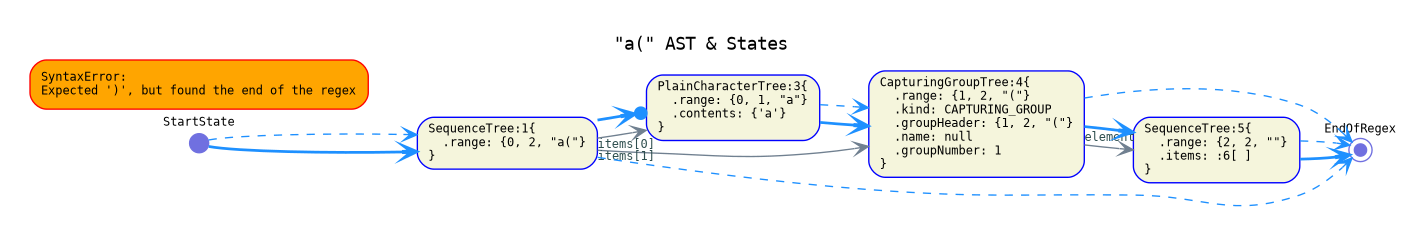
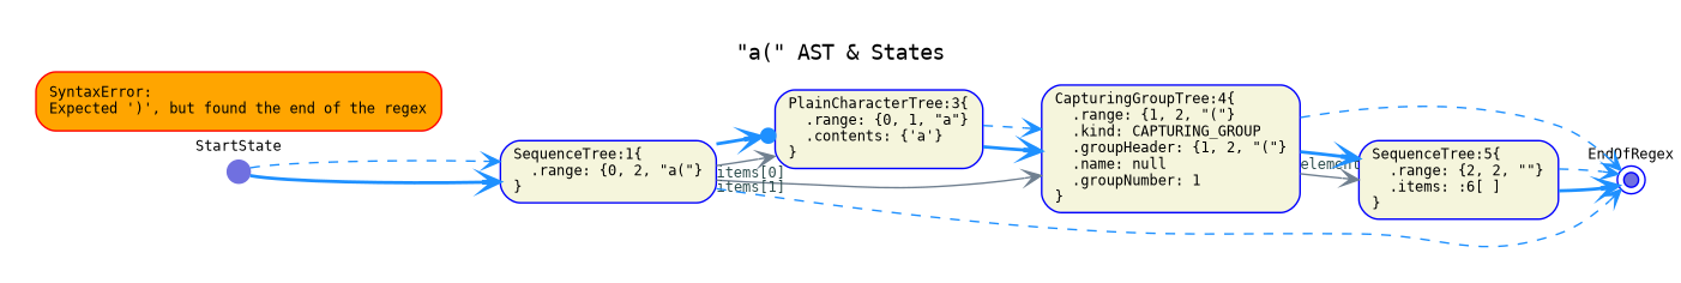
  digraph {
    fontname=Monospace
    fontsize=13
    label="\"a(\" AST & States"
    labelloc=t
    rankdir=LR
    node [color=Blue fillcolor=Beige fixedsize=false fontname=Monospace fontsize=9 shape=box style="rounded,filled"]
    edge [arrowhead=vee arrowtail=none color=DodgerBlue dir=both fontcolor=MediumBlue fontname=Monospace fontsize=9 style=bold]
    n1 [label="SequenceTree:1\{\l  .range: \{0, 2, \"a(\"\}\l\}\l" width=0.75]
    n2 [label="PlainCharacterTree:3\{\l  .range: \{0, 1, \"a\"\}\l  .contents: \{'a'\}\l\}\l" width=0.75]
    n3 [label="CapturingGroupTree:4\{\l  .range: \{1, 2, \"(\"\}\l  .kind: CAPTURING_GROUP\l  .groupHeader: \{1, 2, \"(\"\}\l  .name: null\l  .groupNumber: 1\l\}\l" width=0.75]
-   n4 [color="#7070E0" fillcolor="#7070E0" fixedsize=true label="EndOfRegex\l\l\l\l" shape=doublecircle width=0.12]
+   n4 [fillcolor="#7070E0" fixedsize=true label="EndOfRegex\l\l\l\l" shape=doublecircle width=0.12]
    n5 [label="SequenceTree:5\{\l  .range: \{2, 2, \"\"\}\l  .items: :6[ ]\l\}\l" width=0.75]
    n6 [color="#7070E0" fillcolor="#7070E0" fixedsize=true label="StartState\l\l\l\l" shape=circle width=0.20]
    n7 [color=Red fillcolor=Orange label="SyntaxError:\lExpected ')', but found the end of the regex\l" width=0.75]
    n1 -> n2 [color=SlateGray fontcolor=DarkSlateGray style=solid taillabel="items[0]"]
    n1 -> n2 [arrowhead=dotvee]
    n1 -> n3 [color=SlateGray fontcolor=DarkSlateGray style=solid taillabel="items[1]"]
    n1 -> n4 [style=dashed]
    n2 -> n3
    n2 -> n3 [style=dashed]
    n3 -> n4 [style=dashed]
    n3 -> n5 [color=SlateGray fontcolor=DarkSlateGray style=solid taillabel=element]
    n3 -> n5
    n5 -> n4
    n5 -> n4 [style=dashed]
    n6 -> n1
    n6 -> n1 [style=dashed]
  }
